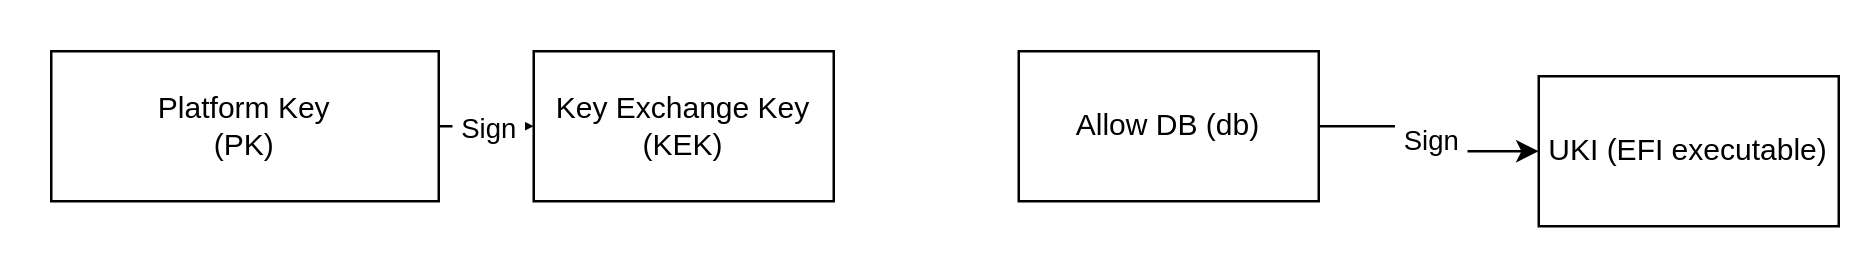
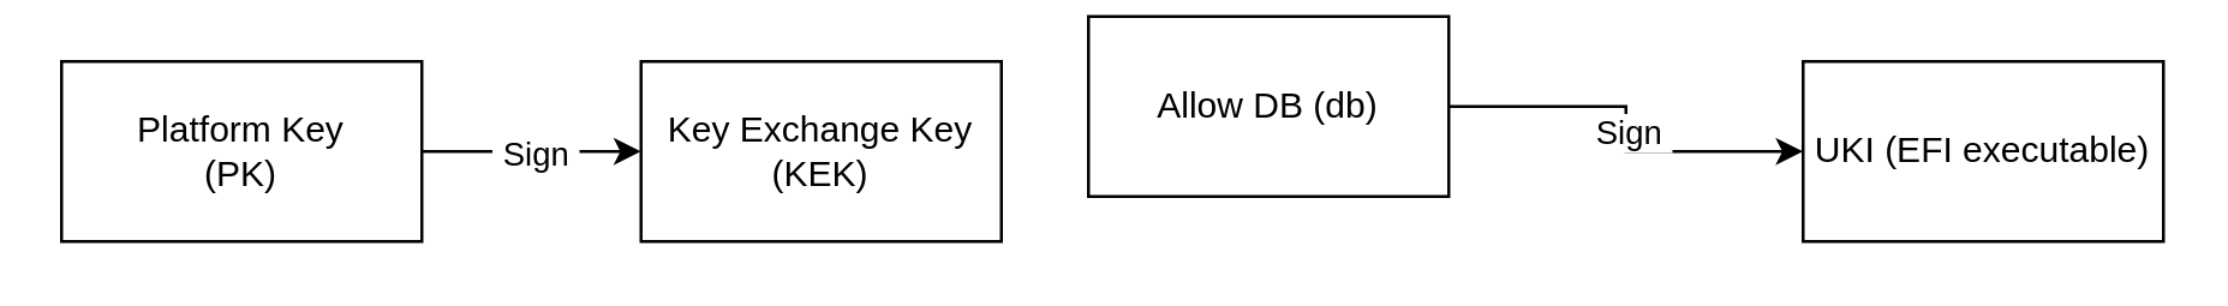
  <mxCell id="0" />
  <mxCell id="1" parent="0" />
  <mxCell id="2" value="" style="edgeStyle=orthogonalEdgeStyle;rounded=0;orthogonalLoop=1;jettySize=auto;html=1;" edge="1" parent="1" source="4" target="5"><mxGeometry relative="1" as="geometry" /></mxCell>
  <mxCell id="3" value="&amp;nbsp;Sign&amp;nbsp; " style="edgeLabel;html=1;align=center;verticalAlign=middle;resizable=0;points=[];labelPadding=0;noLabel=0;container=0;imageAspect=1;absoluteArcSize=0;strokeOpacity=100;direction=east;fixDash=0;" vertex="1" connectable="0" parent="2"><mxGeometry relative="1" as="geometry"><mxPoint as="offset" /></mxGeometry></mxCell>
- <mxCell id="4" value="&lt;div&gt;Platform Key&lt;/div&gt;(PK)" style="rounded=0;whiteSpace=wrap;html=1;fillColor=none;" vertex="1" parent="1"><mxGeometry x="20" y="20" width="155" height="60" as="geometry" /></mxCell>
+ <mxCell id="4" value="&lt;div&gt;Platform Key&lt;/div&gt;(PK)" style="rounded=0;whiteSpace=wrap;html=1;fillColor=none;" vertex="1" parent="1"><mxGeometry x="20" y="20" width="120" height="60" as="geometry" /></mxCell>
  <mxCell id="5" value="&lt;div&gt;Key Exchange Key&lt;/div&gt;&lt;div&gt;(KEK)&lt;br&gt;&lt;/div&gt;" style="rounded=0;whiteSpace=wrap;html=1;fillColor=none;" vertex="1" parent="1"><mxGeometry x="213" y="20" width="120" height="60" as="geometry" /></mxCell>
  <mxCell id="6" value="" style="edgeStyle=orthogonalEdgeStyle;rounded=0;orthogonalLoop=1;jettySize=auto;html=1;" edge="1" parent="1" source="8" target="9"><mxGeometry relative="1" as="geometry" /></mxCell>
  <mxCell id="7" value="&amp;nbsp;Sign&amp;nbsp; " style="edgeLabel;html=1;align=center;verticalAlign=middle;resizable=0;points=[];" vertex="1" connectable="0" parent="6"><mxGeometry relative="1" as="geometry"><mxPoint as="offset" /></mxGeometry></mxCell>
- <mxCell id="8" value="Allow DB (db)" style="rounded=0;whiteSpace=wrap;html=1;fillColor=none;" vertex="1" parent="1"><mxGeometry x="407" y="20" width="120" height="60" as="geometry" /></mxCell>
- <mxCell id="9" value="UKI (EFI executable)" style="rounded=0;whiteSpace=wrap;html=1;fillColor=none;" vertex="1" parent="1"><mxGeometry x="615" y="30" width="120" height="60" as="geometry" /></mxCell>
+ <mxCell id="8" value="Allow DB (db)" style="rounded=0;whiteSpace=wrap;html=1;fillColor=none;" vertex="1" parent="1"><mxGeometry x="362" y="5" width="120" height="60" as="geometry" /></mxCell>
+ <mxCell id="9" value="UKI (EFI executable)" style="rounded=0;whiteSpace=wrap;html=1;fillColor=none;" vertex="1" parent="1"><mxGeometry x="600" y="20" width="120" height="60" as="geometry" /></mxCell>
